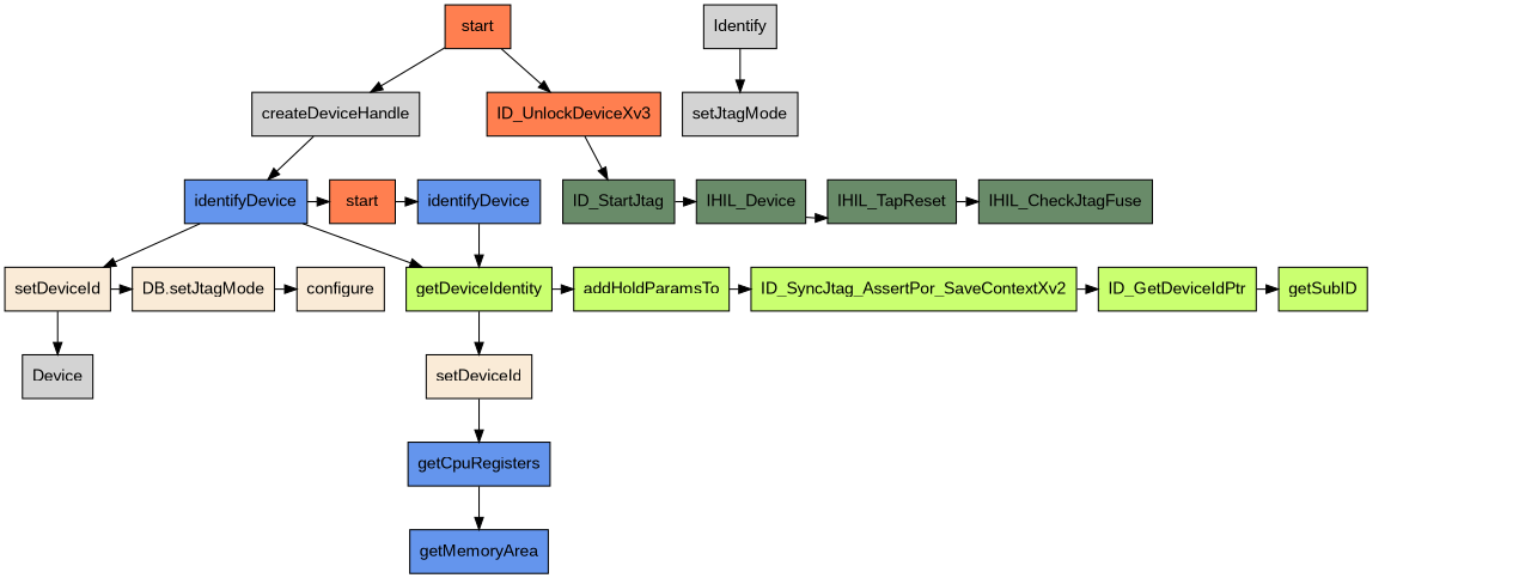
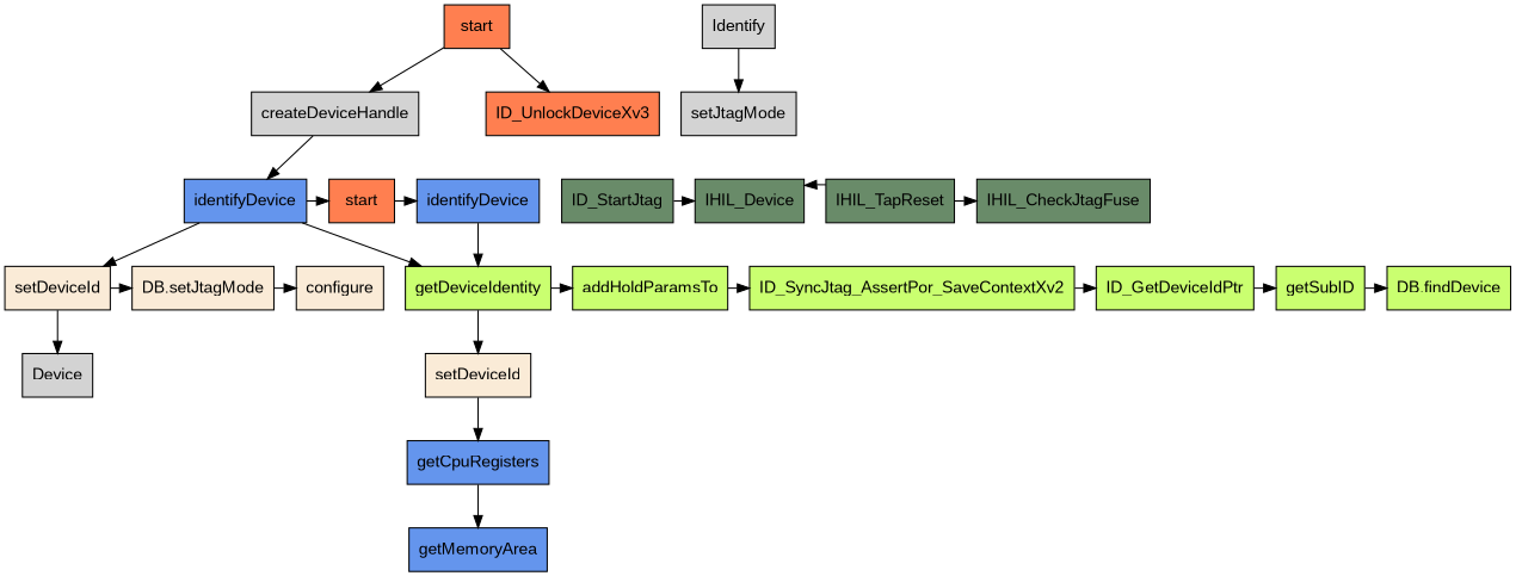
  digraph {
    node [fillcolor=darkolivegreen1 fontname=Arial shape=box style=filled]
    n1 [fillcolor=coral label=start]
    n2 [fillcolor=cornflowerblue label=identifyDevice]
    n3 [fillcolor=cornflowerblue label=identifyDevice]
    ID_StartJtag [fillcolor=darkseagreen4]
    n5 [fillcolor=darkseagreen4 label=IHIL_Device]
    IHIL_TapReset [fillcolor=darkseagreen4]
    IHIL_CheckJtagFuse [fillcolor=darkseagreen4]
    getDeviceIdentity
+   n9 [label="DB.findDevice"]
    addHoldParamsTo
    ID_SyncJtag_AssertPor_SaveContextXv2
    ID_GetDeviceIdPtr
    getSubID
    n14 [fillcolor=antiquewhite label=setDeviceId]
    n15 [fillcolor=antiquewhite label="DB.setJtagMode"]
    configure [fillcolor=antiquewhite]
    n17 [fillcolor=antiquewhite label=setDeviceId]
    Device [fillcolor=""]
    n19 [fillcolor=coral label=start]
    createDeviceHandle [fillcolor=""]
    n21 [fillcolor=coral label=ID_UnlockDeviceXv3]
    getCpuRegisters [fillcolor=cornflowerblue]
    getMemoryArea [fillcolor=cornflowerblue]
    Identify [fillcolor=""]
    setJtagMode [fillcolor=""]
    subgraph sub_1 {
      rank=same
      n1
      n2
      n3
    }
    subgraph sub_2 {
      rank=same
      ID_StartJtag
      n5
      IHIL_TapReset
      IHIL_CheckJtagFuse
    }
    subgraph sub_3 {
      rank=same
      getDeviceIdentity
+     n9
      addHoldParamsTo
      ID_SyncJtag_AssertPor_SaveContextXv2
      ID_GetDeviceIdPtr
      getSubID
    }
    subgraph sub_4 {
      rank=same
      n14
      n15
      configure
    }
    n1 -> n3
    n2 -> n1
    n2 -> getDeviceIdentity
    n2 -> n14
    n3 -> getDeviceIdentity
    ID_StartJtag -> n5
-   n5 -> IHIL_TapReset
+   IHIL_TapReset -> n5
    IHIL_TapReset -> IHIL_CheckJtagFuse
    getDeviceIdentity -> addHoldParamsTo
    getDeviceIdentity -> n17
    addHoldParamsTo -> ID_SyncJtag_AssertPor_SaveContextXv2
    ID_SyncJtag_AssertPor_SaveContextXv2 -> ID_GetDeviceIdPtr
    ID_GetDeviceIdPtr -> getSubID
+   getSubID -> n9
    n14 -> n15
    n14 -> Device
    n15 -> configure
    n17 -> getCpuRegisters
    n19 -> createDeviceHandle
    n19 -> n21
    createDeviceHandle -> n2
-   n21 -> ID_StartJtag
    getCpuRegisters -> getMemoryArea
    Identify -> setJtagMode
  }
